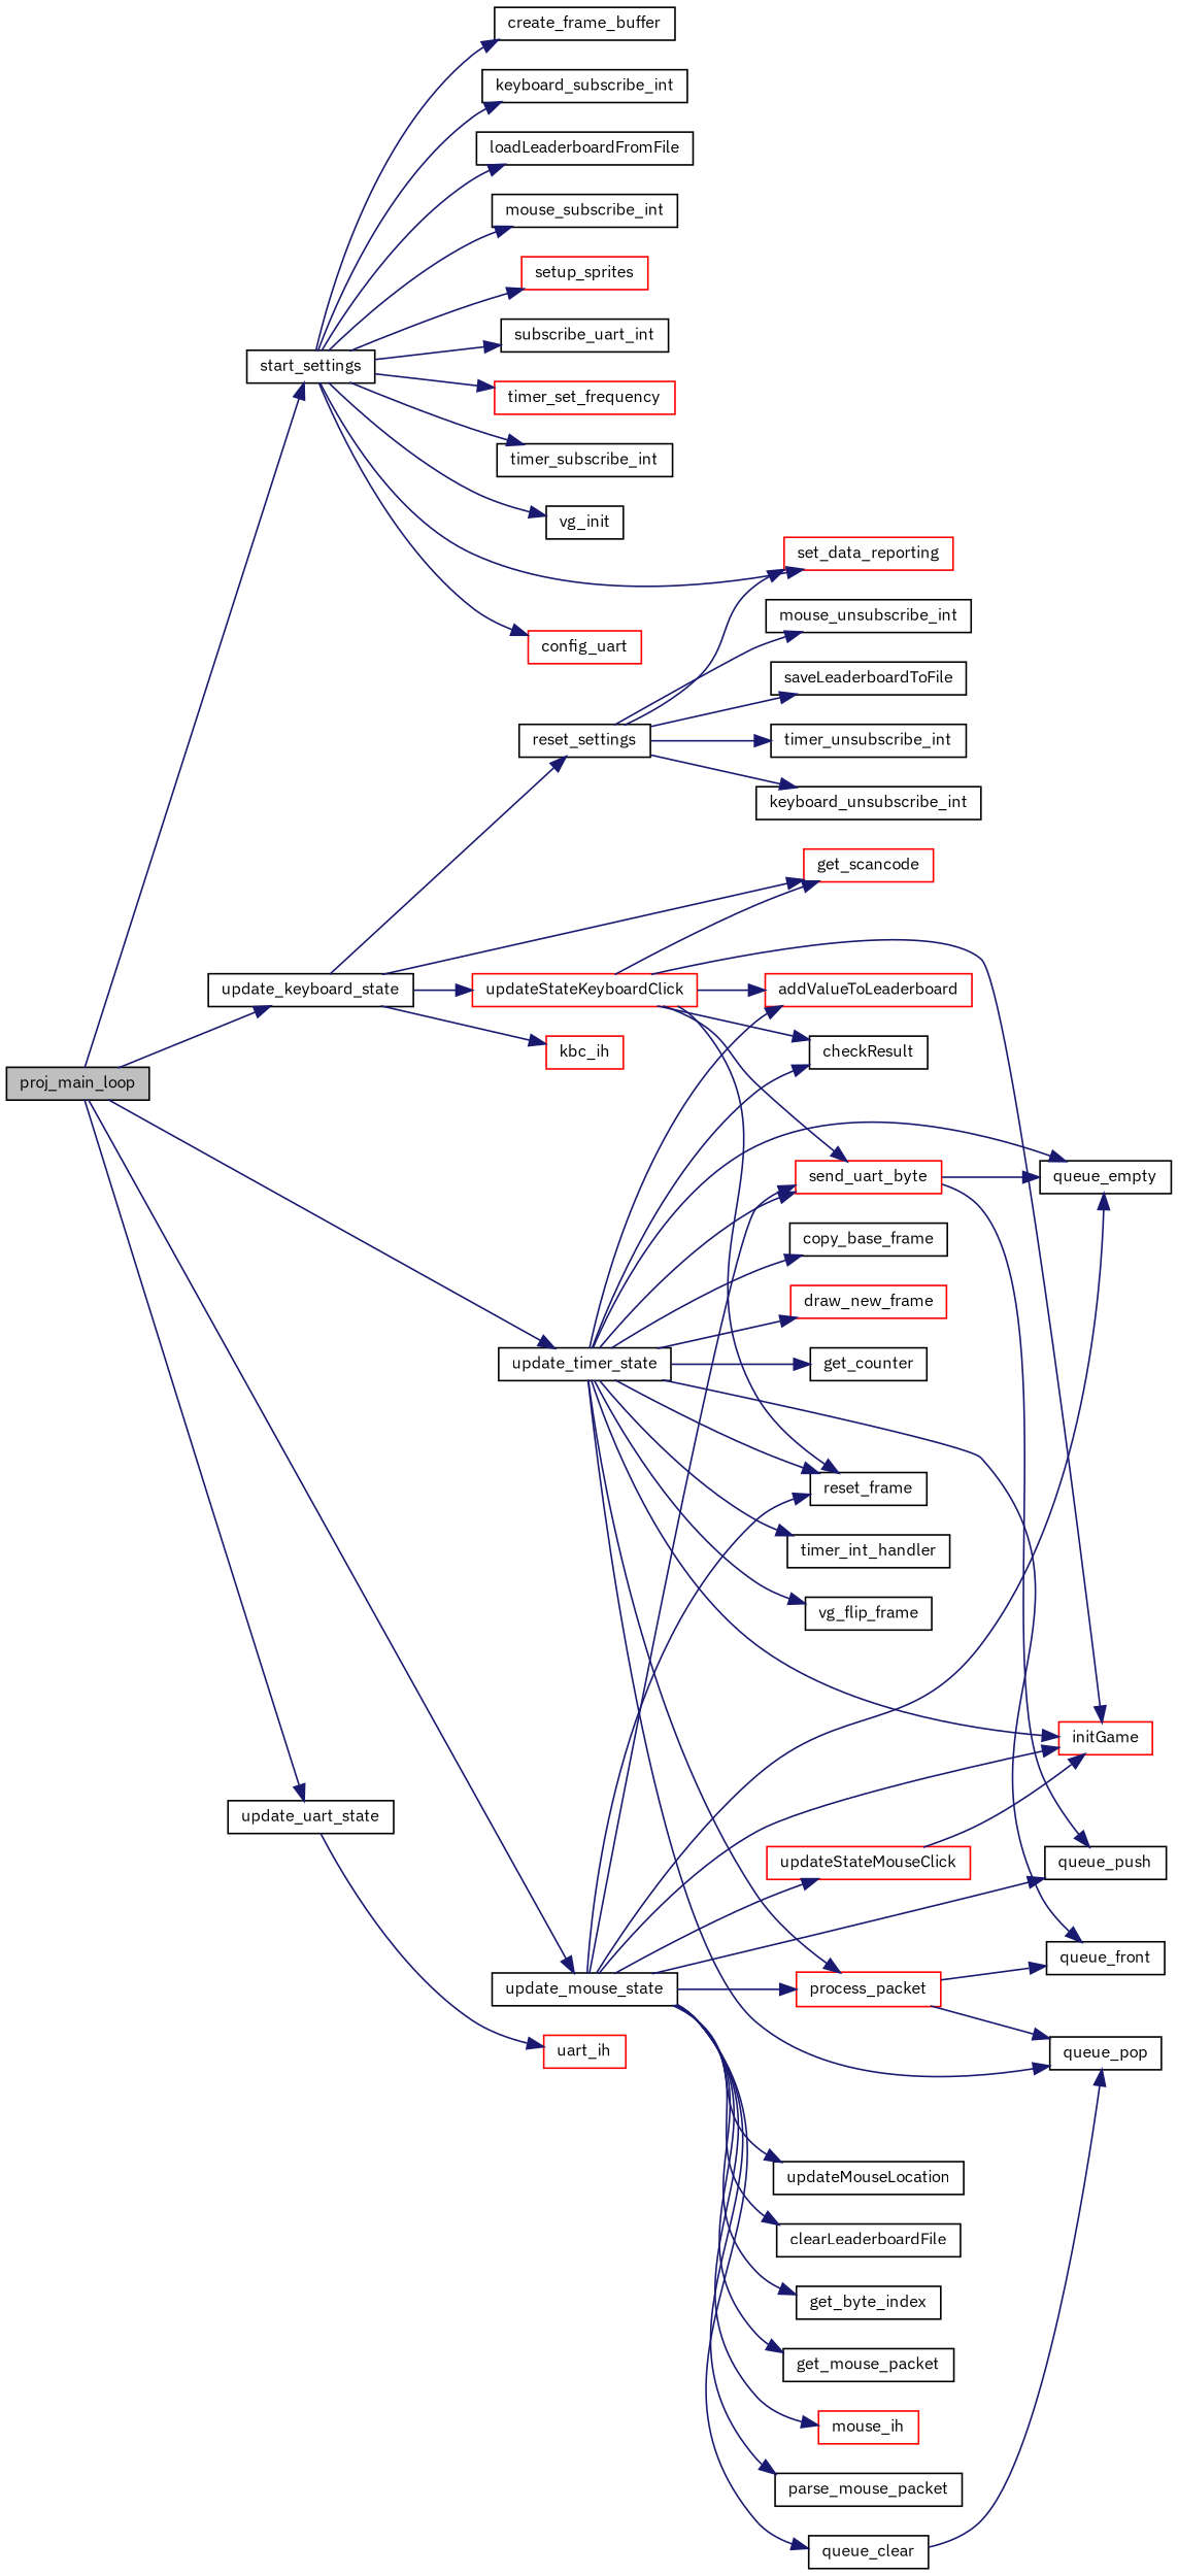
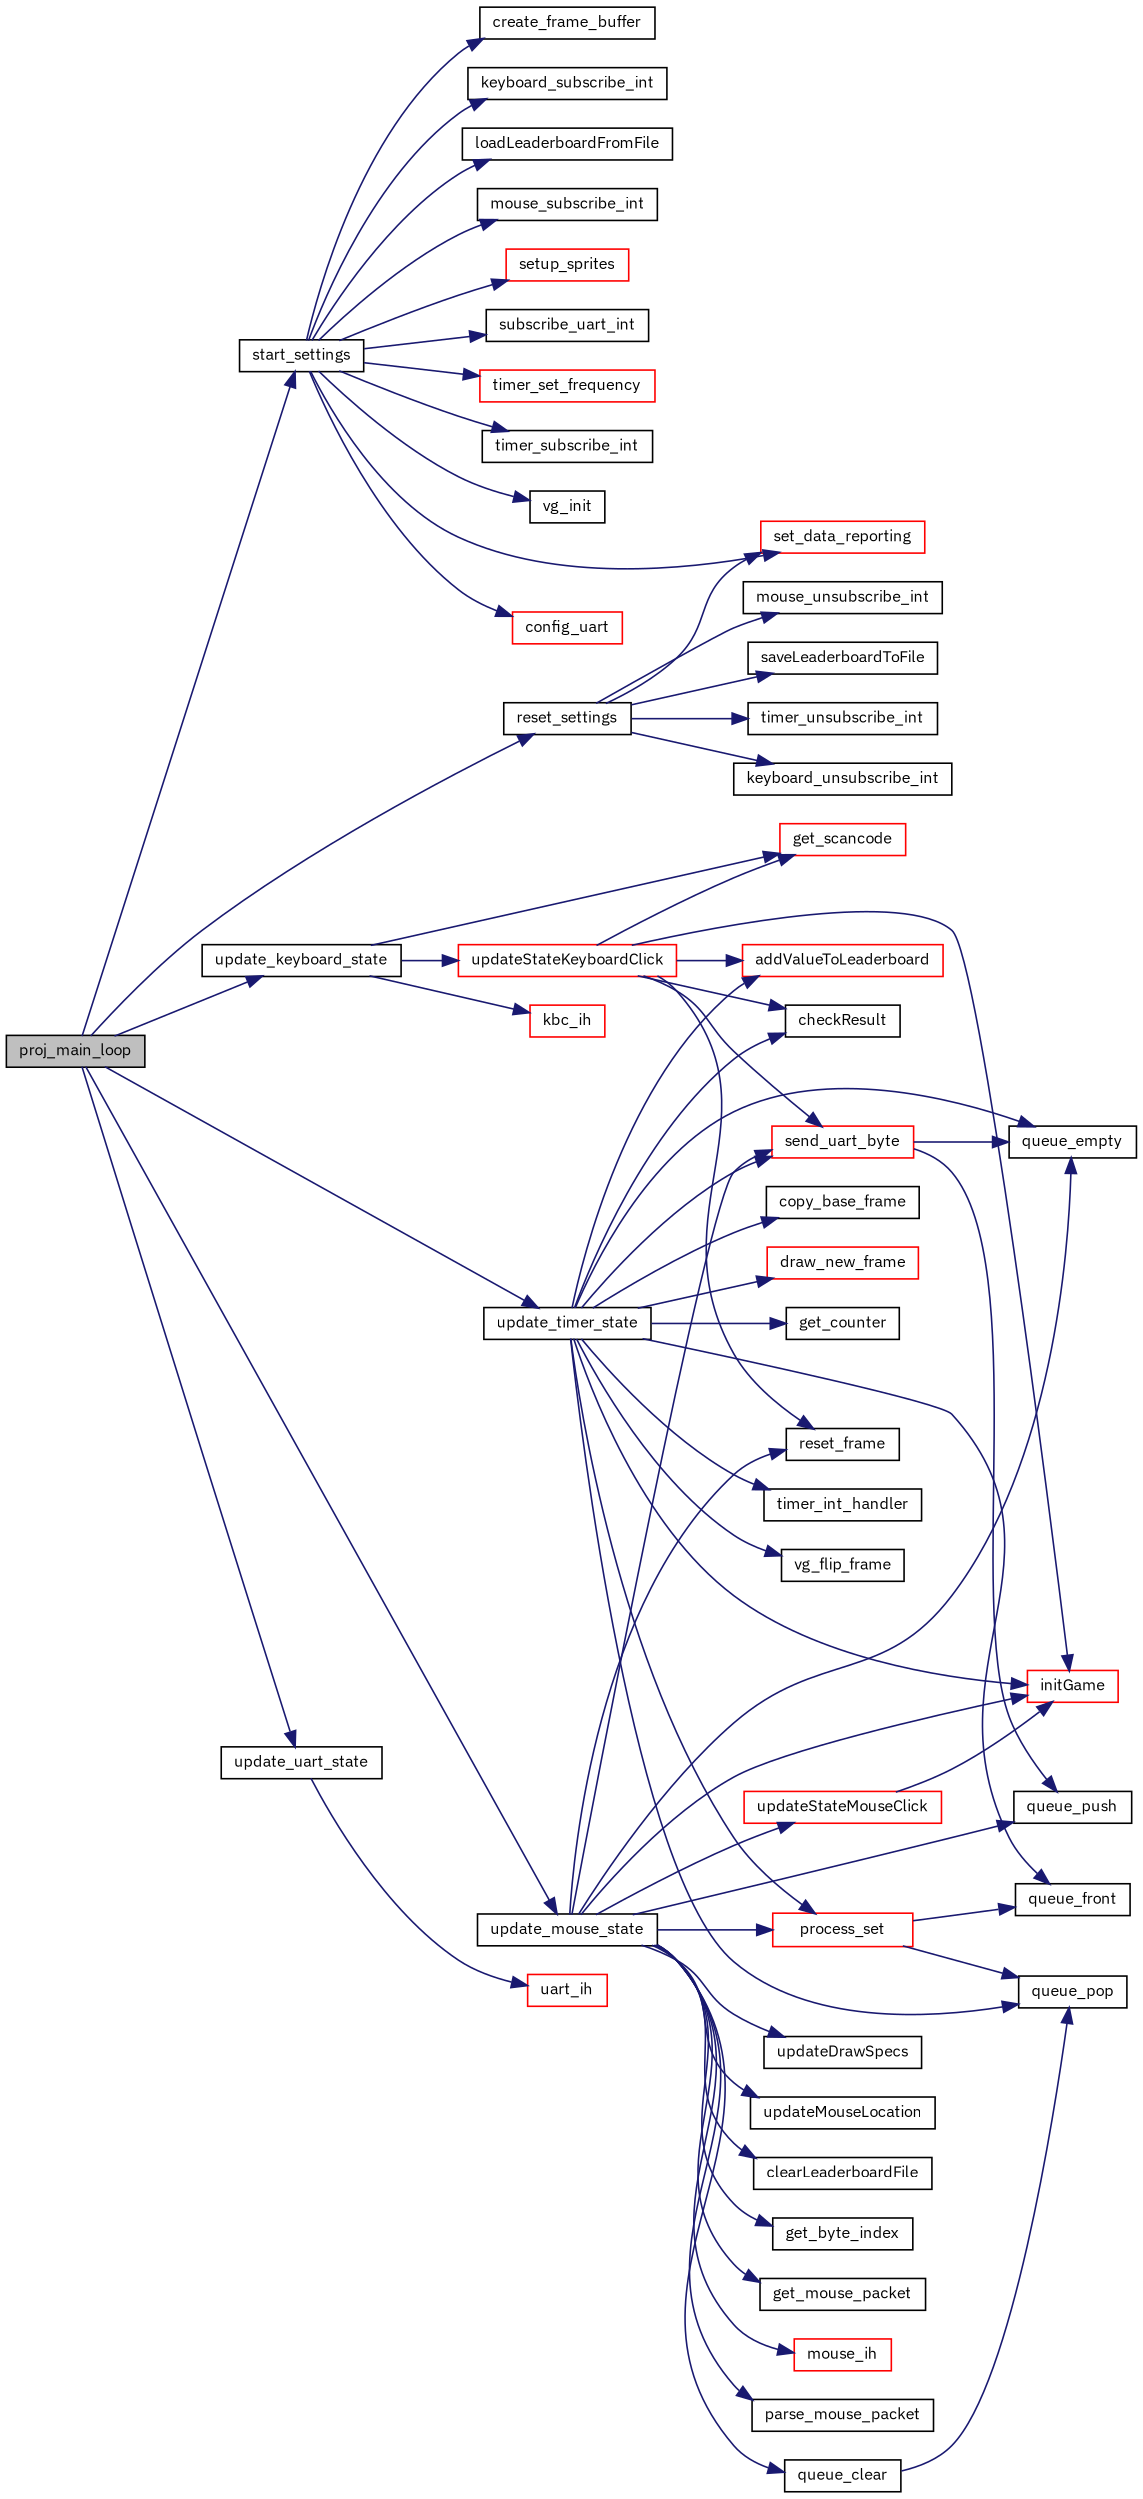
  digraph {
    fontname="IBM Plex Sans"
    rankdir=LR
    node [color=black fillcolor=white fontname="IBM Plex Sans" fontsize=10 shape=record style=filled]
    edge [color=midnightblue fontname="IBM Plex Sans" fontsize=10 labelfontname=Helvetica labelfontsize=10 style=solid]
    n1 [fillcolor=grey75 fontcolor=black height=0.2 label=proj_main_loop width=0.4]
    n2 [height=0.2 label=reset_settings width=0.4]
    n3 [height=0.2 label=start_settings width=0.4]
    n4 [height=0.2 label=update_keyboard_state width=0.4]
    n5 [height=0.2 label=update_mouse_state width=0.4]
    n6 [height=0.2 label=update_timer_state width=0.4]
    n7 [height=0.2 label=update_uart_state width=0.4]
    n8 [height=0.2 label=keyboard_unsubscribe_int width=0.4]
    n9 [height=0.2 label=mouse_unsubscribe_int width=0.4]
    n10 [height=0.2 label=saveLeaderboardToFile width=0.4]
    n11 [color=red height=0.2 label=set_data_reporting width=0.4]
    n12 [height=0.2 label=timer_unsubscribe_int width=0.4]
    n13 [color=red height=0.2 label=config_uart width=0.4]
    n14 [height=0.2 label=create_frame_buffer width=0.4]
    n15 [height=0.2 label=keyboard_subscribe_int width=0.4]
    n16 [height=0.2 label=loadLeaderboardFromFile width=0.4]
    n17 [height=0.2 label=mouse_subscribe_int width=0.4]
    n18 [color=red height=0.2 label=setup_sprites width=0.4]
    n19 [height=0.2 label=subscribe_uart_int width=0.4]
    n20 [color=red height=0.2 label=timer_set_frequency width=0.4]
    n21 [height=0.2 label=timer_subscribe_int width=0.4]
    n22 [height=0.2 label=vg_init width=0.4]
    n23 [color=red height=0.2 label=get_scancode width=0.4]
    n24 [color=red height=0.2 label=kbc_ih width=0.4]
    n25 [color=red height=0.2 label=updateStateKeyboardClick width=0.4]
    n26 [color=red height=0.2 label=initGame width=0.4]
    n27 [height=0.2 label=reset_frame width=0.4]
    n28 [color=red height=0.2 label=send_uart_byte width=0.4]
    n29 [height=0.2 label=queue_empty width=0.4]
    n30 [height=0.2 label=queue_push width=0.4]
    n31 [height=0.2 label=clearLeaderboardFile width=0.4]
    n32 [height=0.2 label=get_byte_index width=0.4]
    n33 [height=0.2 label=get_mouse_packet width=0.4]
    n34 [color=red height=0.2 label=mouse_ih width=0.4]
    n35 [height=0.2 label=parse_mouse_packet width=0.4]
-   n36 [color=red height=0.2 label=process_packet width=0.4]
+   n36 [color=red height=0.2 label=process_set width=0.4]
    n37 [height=0.2 label=queue_clear width=0.4]
+   n38 [height=0.2 label=updateDrawSpecs width=0.4]
    n39 [height=0.2 label=updateMouseLocation width=0.4]
    n40 [color=red height=0.2 label=updateStateMouseClick width=0.4]
    n41 [color=red height=0.2 label=addValueToLeaderboard width=0.4]
    n42 [height=0.2 label=checkResult width=0.4]
    n43 [height=0.2 label=queue_front width=0.4]
    n44 [height=0.2 label=queue_pop width=0.4]
    n45 [height=0.2 label=copy_base_frame width=0.4]
    n46 [color=red height=0.2 label=draw_new_frame width=0.4]
    n47 [height=0.2 label=get_counter width=0.4]
    n48 [height=0.2 label=timer_int_handler width=0.4]
    n49 [height=0.2 label=vg_flip_frame width=0.4]
    n50 [color=red height=0.2 label=uart_ih width=0.4]
-   n4 -> n2
+   n1 -> n2
    n1 -> n3
    n1 -> n4
    n1 -> n5
    n1 -> n6
    n1 -> n7
    n2 -> n8
    n2 -> n9
    n2 -> n10
    n2 -> n11
    n2 -> n12
    n3 -> n11
    n3 -> n13
    n3 -> n14
    n3 -> n15
    n3 -> n16
    n3 -> n17
    n3 -> n18
    n3 -> n19
    n3 -> n20
    n3 -> n21
    n3 -> n22
    n4 -> n23
    n4 -> n24
    n4 -> n25
    n5 -> n26
    n5 -> n27
    n5 -> n28
    n5 -> n29
    n5 -> n30
    n5 -> n31
    n5 -> n32
    n5 -> n33
    n5 -> n34
    n5 -> n35
    n5 -> n36
    n5 -> n37
+   n5 -> n38
    n5 -> n39
    n5 -> n40
    n6 -> n26
-   n6 -> n27
    n6 -> n28
    n6 -> n29
    n6 -> n36
    n6 -> n41
    n6 -> n42
    n6 -> n43
    n6 -> n44
    n6 -> n45
    n6 -> n46
    n6 -> n47
    n6 -> n48
    n6 -> n49
    n7 -> n50
    n25 -> n23
    n25 -> n26
    n25 -> n27
    n25 -> n28
    n25 -> n41
    n25 -> n42
    n28 -> n29
    n28 -> n30
    n36 -> n43
    n36 -> n44
    n37 -> n44
    n40 -> n26
  }
